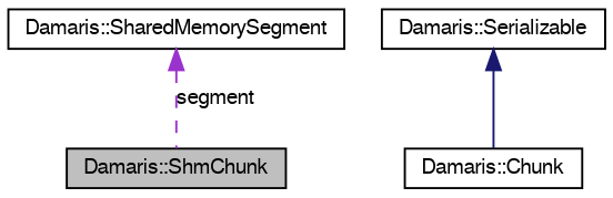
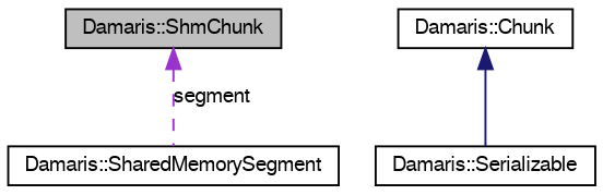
  digraph {
    node [color=black fillcolor=white fontname=FreeSans fontsize=10 shape=record style=filled]
    edge [dir=back fontname=FreeSans fontsize=10 labelfontname=FreeSans labelfontsize=10]
    n1 [fillcolor=grey75 fontcolor=black height=0.2 label="Damaris::ShmChunk" width=0.4]
    n2 [height=0.2 label="Damaris::Chunk" width=0.4]
    n3 [height=0.2 label="Damaris::Serializable" width=0.4]
    n4 [height=0.2 label="Damaris::SharedMemorySegment" width=0.4]
-   n3 -> n2 [color=midnightblue style=solid]
-   n4 -> n1 [color=darkorchid3 label=segment style=dashed]
+   n2 -> n3 [color=midnightblue style=solid]
+   n1 -> n4 [color=darkorchid3 label=segment style=dashed]
  }
